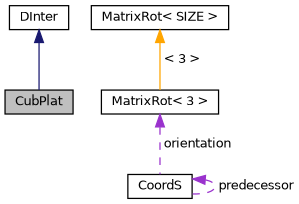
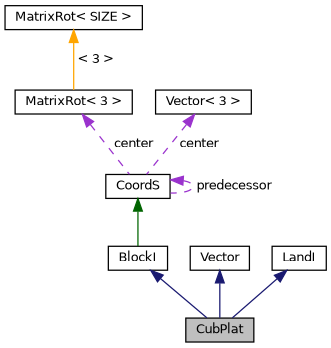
  digraph {
    node [color=black fillcolor=white fontname=Helvetica fontsize=10 shape=record style=filled]
    edge [color=midnightblue dir=back fontname=Helvetica fontsize=10 labelfontname=Helvetica labelfontsize=10 style=solid]
    n1 [fillcolor=grey75 fontcolor=black height=0.2 label=CubPlat width=0.4]
+   n2 [height=0.2 label=BlockI width=0.4]
    n3 [height=0.2 label=CoordS width=0.4]
    n4 [height=0.2 label="MatrixRot\< 3 \>" width=0.4]
    n5 [height=0.2 label="MatrixRot\< SIZE \>" width=0.4]
-   n7 [height=0.2 label=DInter width=0.4]
+   n6 [height=0.2 label="Vector\< 3 \>" width=0.4]
+   n7 [height=0.2 label=Vector width=0.4]
+   n8 [height=0.2 label=LandI width=0.4]
+   n2 -> n1
+   n3 -> n2 [color=darkgreen]
    n3 -> n3 [color=darkorchid3 label=" predecessor" style=dashed]
-   n4 -> n3 [color=darkorchid3 label=" orientation" style=dashed]
+   n4 -> n3 [color=darkorchid3 label=" center" style=dashed]
    n5 -> n4 [color=orange label=" \< 3 \>"]
+   n6 -> n3 [color=darkorchid3 label=" center" style=dashed]
    n7 -> n1
+   n8 -> n1
  }
